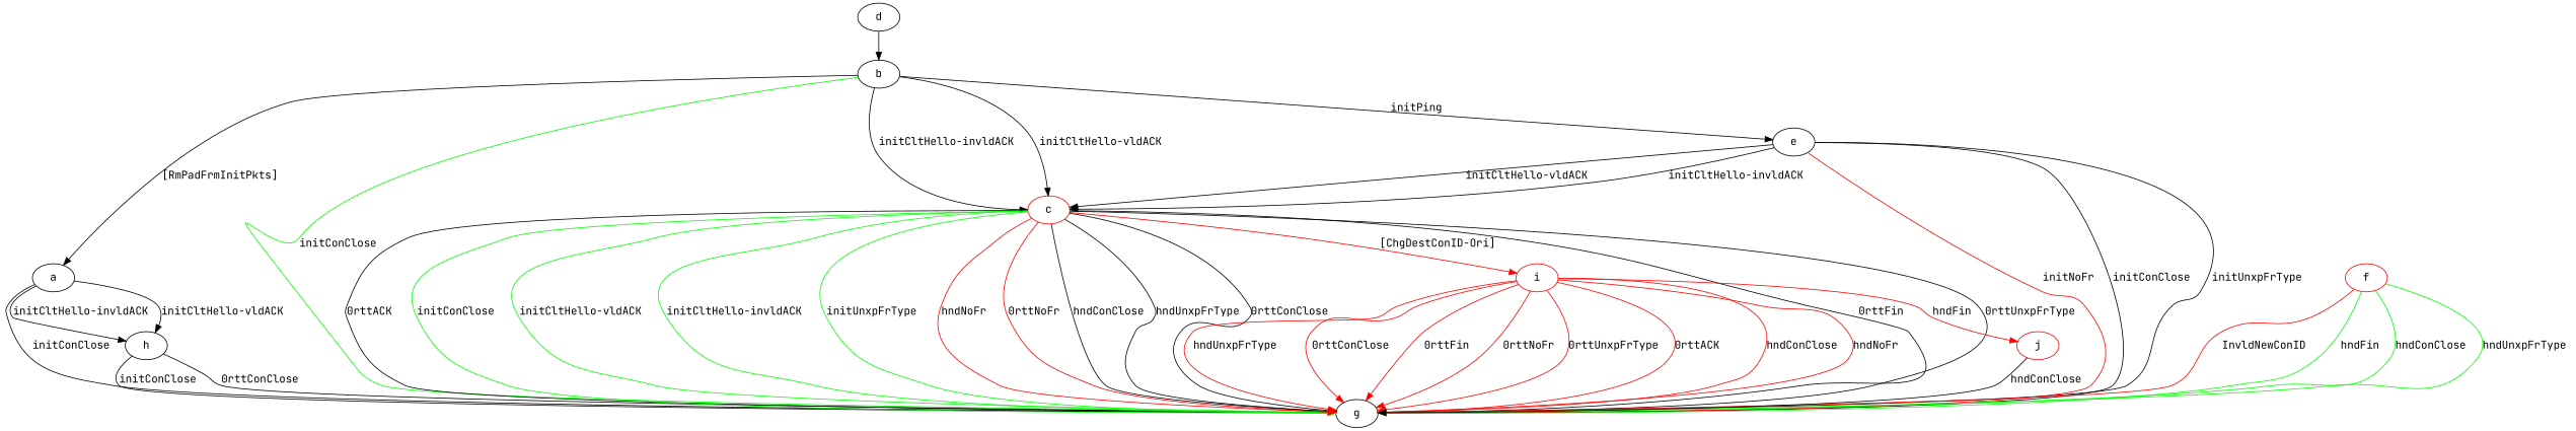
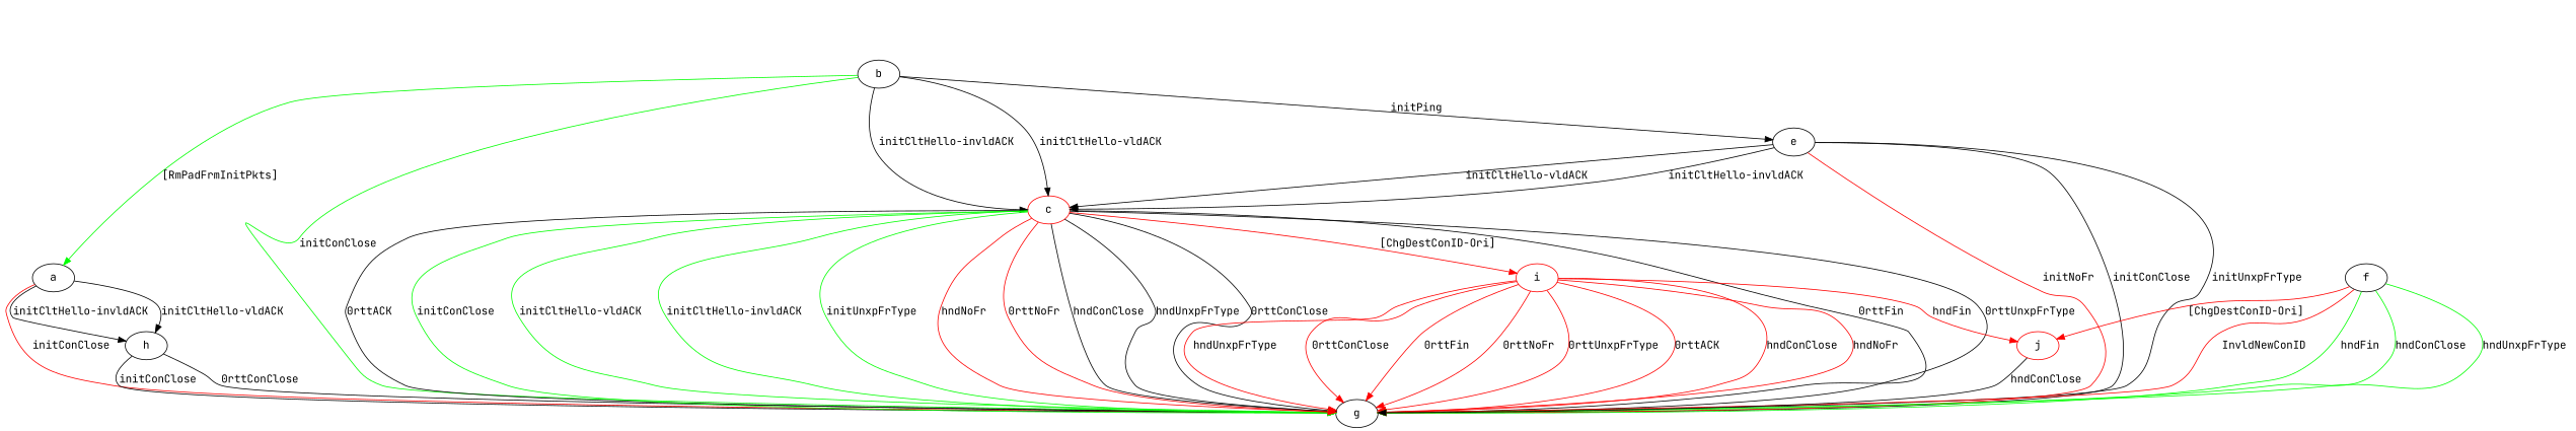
  digraph {
    fontname="JetBrains Mono"
    node [fontname="JetBrains Mono"]
    edge [fontname="JetBrains Mono"]
    a
    g
    h
    b
    c [color=red]
    e
    i [color=red]
-   f [color=red]
+   f
    j [color=red]
-   d
-   a -> g [label="initConClose "]
+   a -> g [label="initConClose " color=red]
    a -> h [label="initCltHello-vldACK "]
    a -> h [label="initCltHello-invldACK "]
    h -> g [label="initConClose "]
    h -> g [label="0rttConClose "]
-   b -> a [label="[RmPadFrmInitPkts] "]
+   b -> a [label="[RmPadFrmInitPkts] " color=green]
    b -> g [color=green label="initConClose "]
    b -> c [label="initCltHello-vldACK "]
    b -> c [label="initCltHello-invldACK "]
    b -> e [label="initPing "]
    c -> g [label="hndConClose "]
    c -> g [label="hndUnxpFrType "]
    c -> g [label="0rttConClose "]
    c -> g [label="0rttFin "]
    c -> g [label="0rttUnxpFrType "]
    c -> g [label="0rttACK "]
    c -> g [color=green label="initConClose "]
    c -> g [color=green label="initCltHello-vldACK "]
    c -> g [color=green label="initCltHello-invldACK "]
    c -> g [color=green label="initUnxpFrType "]
    c -> g [color=red label="hndNoFr "]
    c -> g [color=red label="0rttNoFr "]
    c -> i [color=red label="[ChgDestConID-Ori] "]
    e -> g [label="initConClose "]
    e -> g [label="initUnxpFrType "]
    e -> g [color=red label="initNoFr "]
    e -> c [label="initCltHello-vldACK "]
    e -> c [label="initCltHello-invldACK "]
    i -> g [color=red label="hndConClose "]
    i -> g [color=red label="hndNoFr "]
    i -> g [color=red label="hndUnxpFrType "]
    i -> g [color=red label="0rttConClose "]
    i -> g [color=red label="0rttFin "]
    i -> g [color=red label="0rttNoFr "]
    i -> g [color=red label="0rttUnxpFrType "]
    i -> g [color=red label="0rttACK "]
    i -> j [color=red label="hndFin "]
    f -> g [color=green label="hndFin "]
    f -> g [color=green label="hndConClose "]
    f -> g [color=green label="hndUnxpFrType "]
    f -> g [color=red label="InvldNewConID "]
+   f -> j [color=red label="[ChgDestConID-Ori] "]
    j -> g [color=black label="hndConClose "]
-   d -> b
  }
